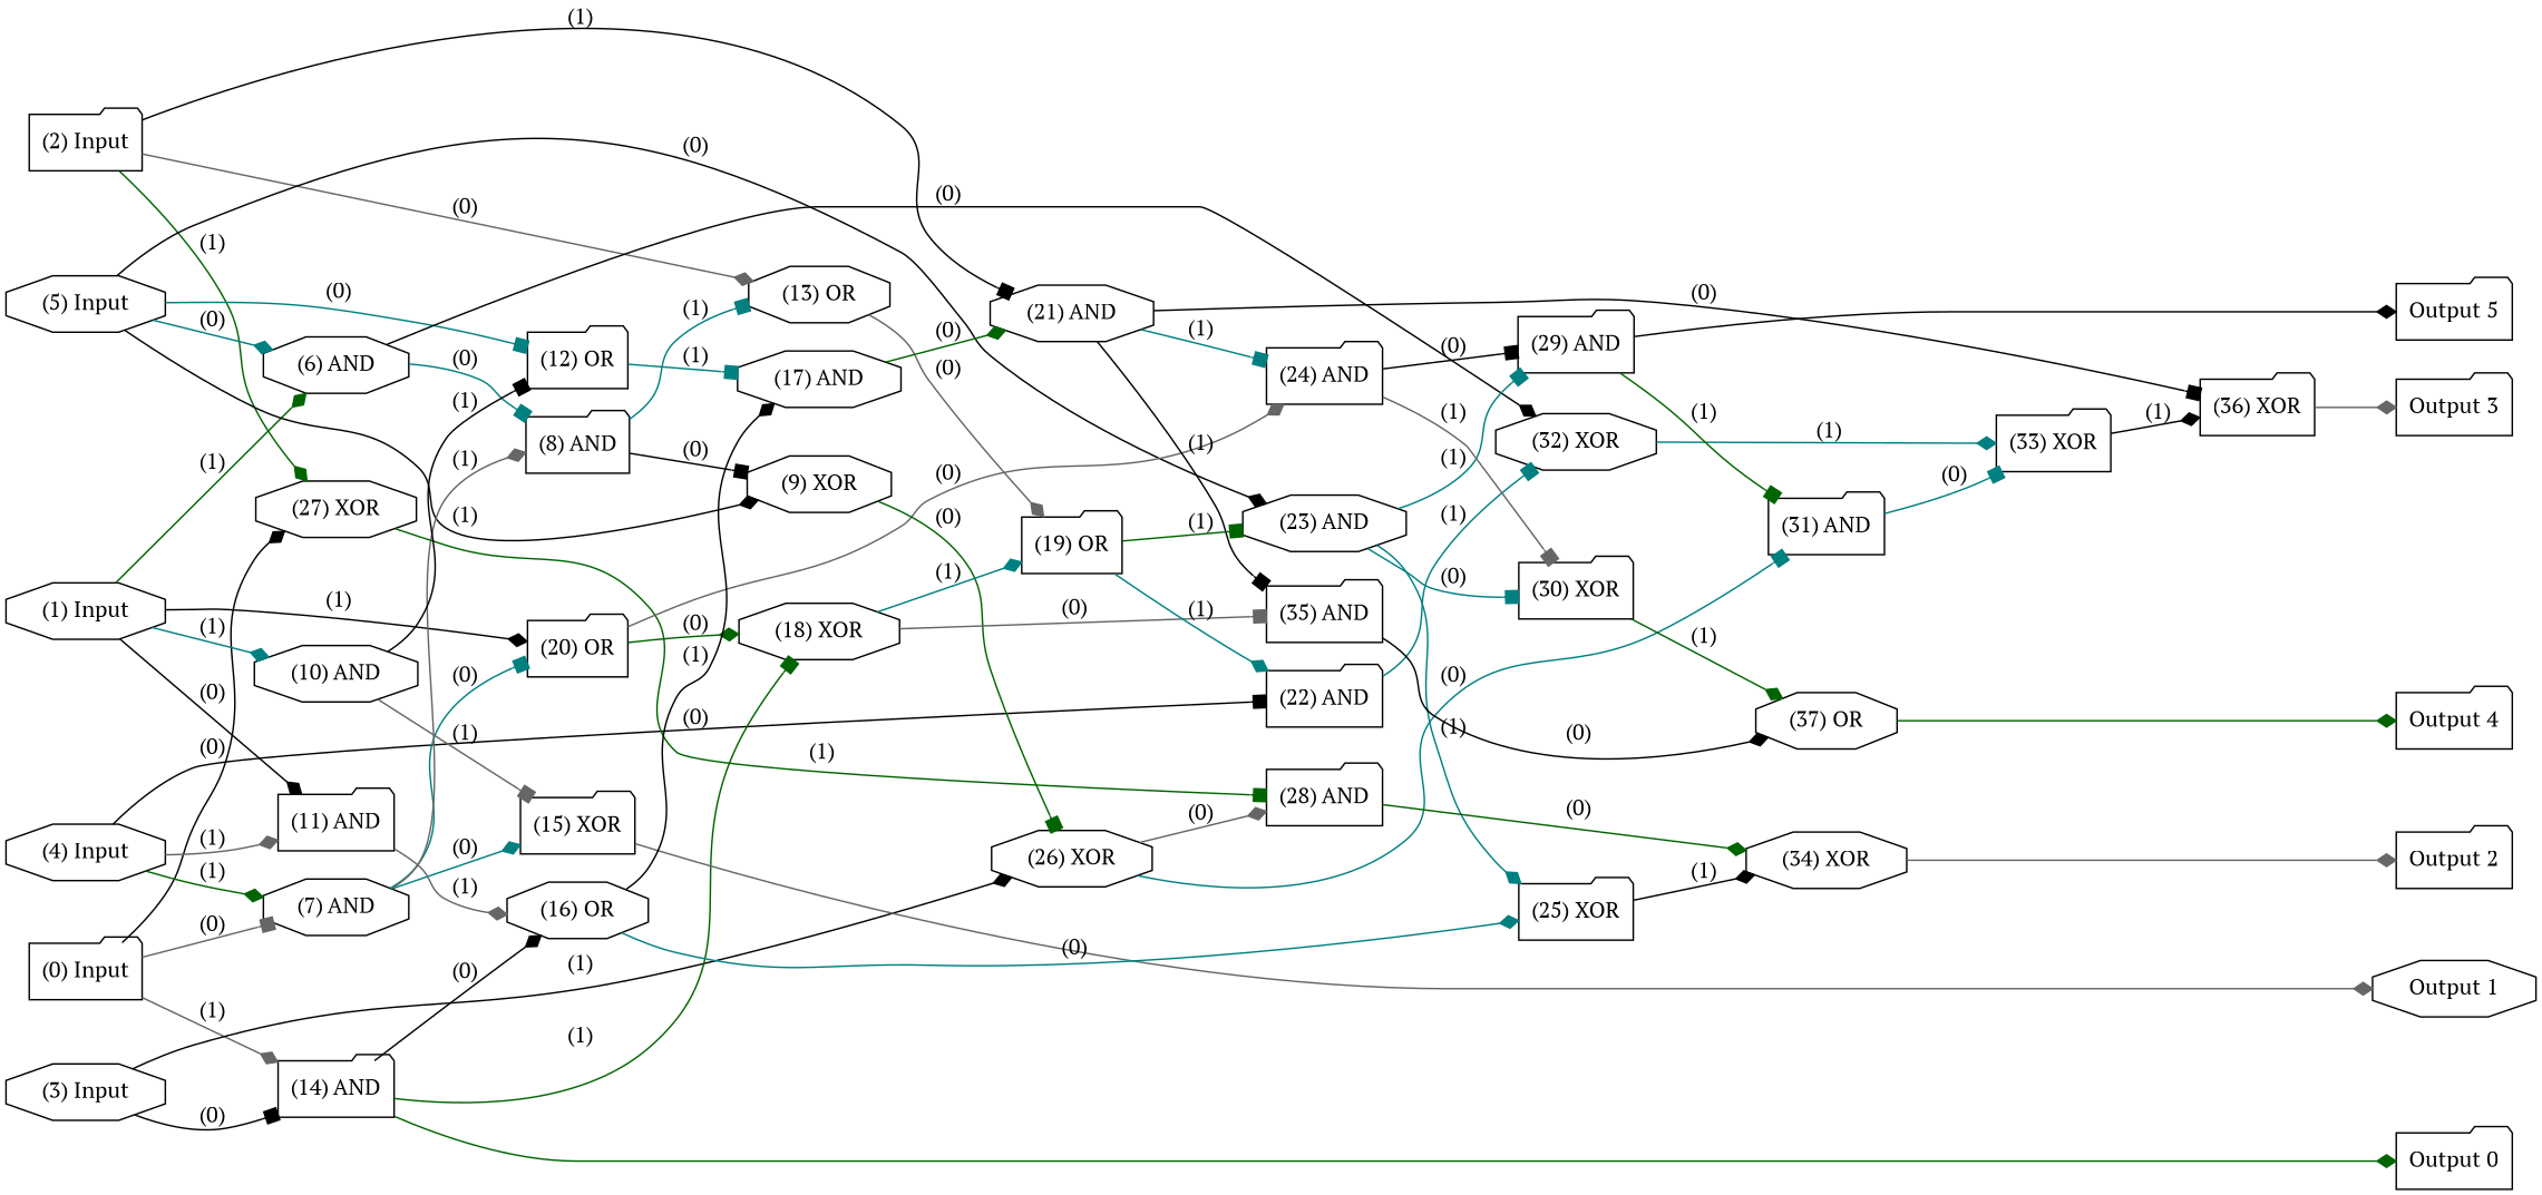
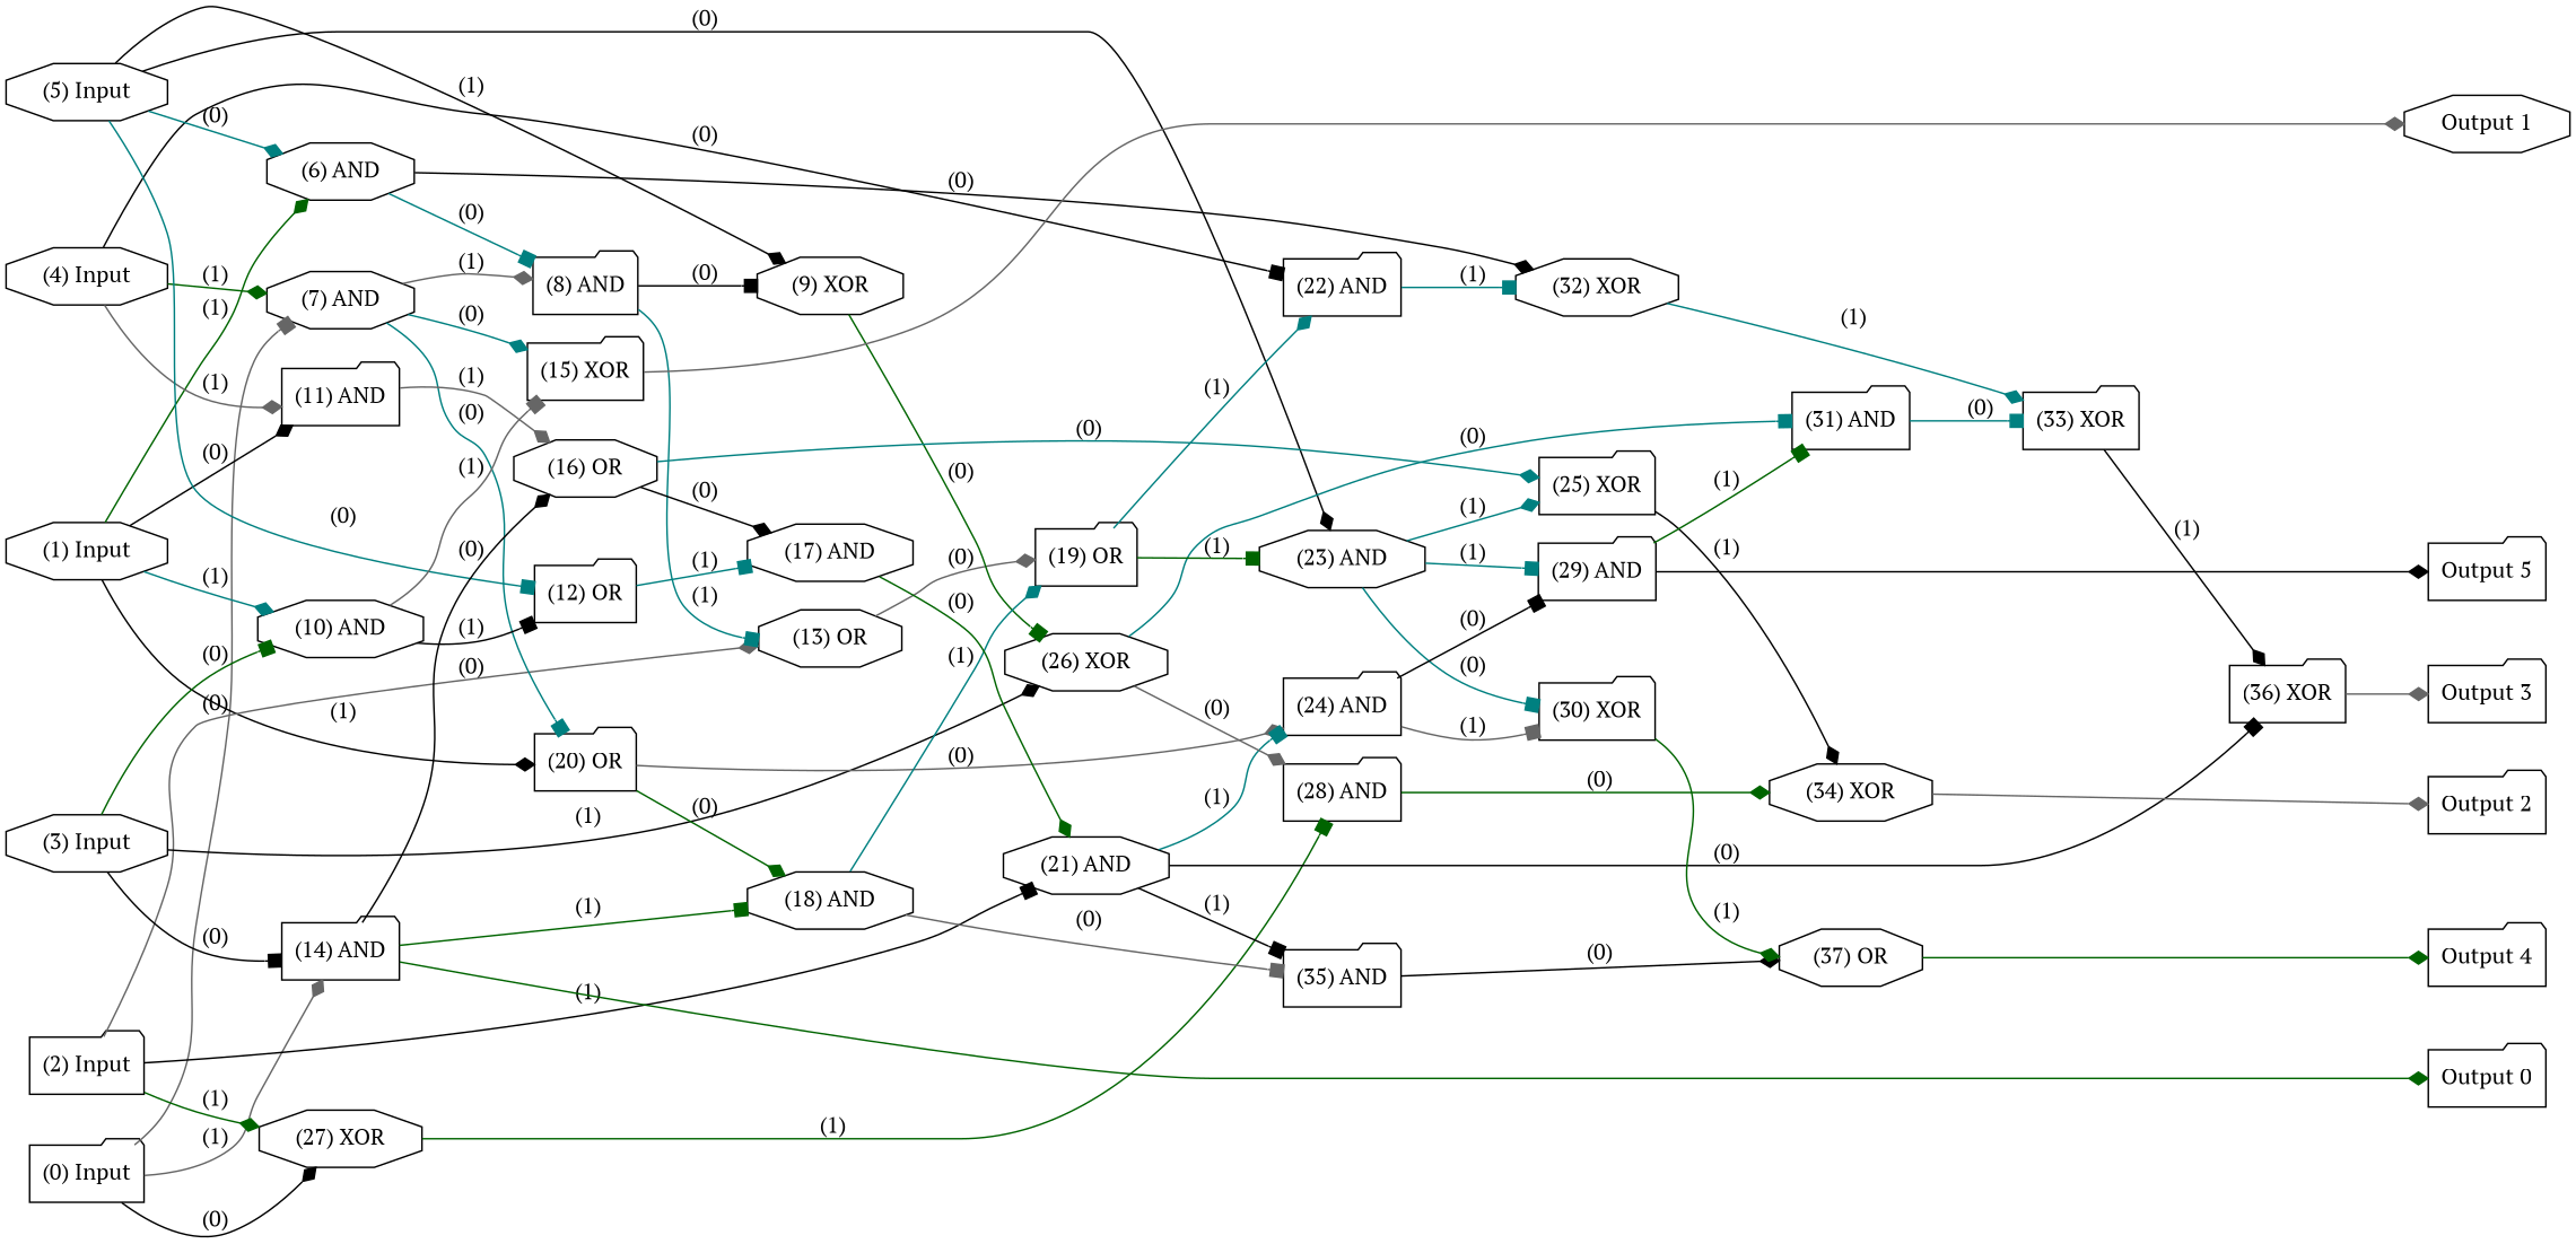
  digraph {
    fontname="PT Serif"
    rankdir=LR
    node [color=black fontcolor=black fontname="PT Serif" labelfontcolor=black shape=folder]
    edge [arrowhead=diamond bold=true color=black fontcolor=black fontname="PT Serif" labelfontcolor=black]
    n1 [label="(0) Input"]
    n2 [label="(1) Input" shape=octagon]
    n3 [label="(2) Input"]
    n4 [label="(3) Input" shape=octagon]
    n5 [label="(4) Input" shape=octagon]
    n6 [label="(5) Input" shape=octagon]
    n7 [label="Output 0"]
    n8 [label="Output 1" shape=octagon]
    n9 [label="Output 2"]
    n10 [label="Output 3"]
    n11 [label="Output 4"]
    n12 [label="Output 5"]
    n13 [label="(7) AND" shape=octagon]
    n14 [label="(14) AND"]
    n15 [label="(27) XOR" shape=octagon]
    n16 [label="(6) AND" shape=octagon]
    n17 [label="(10) AND" shape=octagon]
    n18 [label="(11) AND"]
    n19 [label="(20) OR"]
    n20 [label="(13) OR" shape=octagon]
    n21 [label="(21) AND" shape=octagon]
    n22 [label="(26) XOR" shape=octagon]
    n23 [label="(22) AND"]
    n24 [label="(9) XOR" shape=octagon]
    n25 [label="(12) OR"]
    n26 [label="(23) AND" shape=octagon]
    n27 [label="(8) AND"]
    n28 [label="(15) XOR"]
    n29 [label="(16) OR" shape=octagon]
-   n30 [label="(18) XOR" shape=octagon]
+   n30 [label="(18) AND" shape=octagon]
    n31 [label="(28) AND"]
    n32 [label="(32) XOR" shape=octagon]
    n33 [label="(24) AND"]
    n34 [label="(19) OR"]
    n35 [label="(35) AND"]
    n36 [label="(36) XOR"]
    n37 [label="(31) AND"]
    n38 [label="(17) AND" shape=octagon]
    n39 [label="(25) XOR"]
    n40 [label="(29) AND"]
    n41 [label="(30) XOR"]
    n42 [label="(33) XOR"]
    n43 [label="(34) XOR" shape=octagon]
    n44 [label="(37) OR" shape=octagon]
    subgraph sub_1 {
      rank=source
      n1
      n2
      n3
      n4
      n5
      n6
    }
    subgraph sub_2 {
      rank=max
      n7
      n8
      n9
      n10
      n11
      n12
    }
    n1 -> n13 [arrowhead=box color=gray40 label=" (0)"]
    n1 -> n14 [color=gray40 label=" (1)"]
    n1 -> n15 [label=" (0)"]
    n2 -> n16 [color=darkgreen label=" (1)"]
    n2 -> n17 [color=teal label=" (1)"]
    n2 -> n18 [label=" (0)"]
    n2 -> n19 [label=" (1)"]
    n3 -> n15 [color=darkgreen label=" (1)"]
    n3 -> n20 [color=gray40 label=" (0)"]
    n3 -> n21 [arrowhead=box label=" (1)"]
    n4 -> n14 [arrowhead=box label=" (0)"]
+   n4 -> n17 [arrowhead=box color=darkgreen label=" (0)"]
    n4 -> n22 [label=" (1)"]
    n5 -> n13 [color=darkgreen label=" (1)"]
    n5 -> n18 [color=gray40 label=" (1)"]
    n5 -> n23 [arrowhead=box label=" (0)"]
    n6 -> n16 [color=teal label=" (0)"]
    n6 -> n24 [label=" (1)"]
    n6 -> n25 [arrowhead=box color=teal label=" (0)"]
    n6 -> n26 [label=" (0)"]
    n13 -> n19 [arrowhead=box color=teal label=" (0)"]
    n13 -> n27 [color=gray40 label=" (1)"]
    n13 -> n28 [color=teal label=" (0)"]
    n14 -> n7 [color=darkgreen]
    n14 -> n29 [label=" (0)"]
    n14 -> n30 [arrowhead=box color=darkgreen label=" (1)"]
    n15 -> n31 [arrowhead=box color=darkgreen label=" (1)"]
    n16 -> n27 [arrowhead=box color=teal label=" (0)"]
    n16 -> n32 [label=" (0)"]
    n17 -> n25 [arrowhead=box label=" (1)"]
    n17 -> n28 [arrowhead=box color=gray40 label=" (1)"]
    n18 -> n29 [color=gray40 label=" (1)"]
    n19 -> n30 [color=darkgreen label=" (0)"]
    n19 -> n33 [color=gray40 label=" (0)"]
    n20 -> n34 [color=gray40 label=" (0)"]
    n21 -> n33 [arrowhead=box color=teal label=" (1)"]
    n21 -> n35 [arrowhead=box label=" (1)"]
    n21 -> n36 [arrowhead=box label=" (0)"]
    n22 -> n31 [color=gray40 label=" (0)"]
    n22 -> n37 [arrowhead=box color=teal label=" (0)"]
    n23 -> n32 [arrowhead=box color=teal label=" (1)"]
    n24 -> n22 [arrowhead=box color=darkgreen label=" (0)"]
    n25 -> n38 [arrowhead=box color=teal label=" (1)"]
    n26 -> n39 [color=teal label=" (1)"]
    n26 -> n40 [arrowhead=box color=teal label=" (1)"]
    n26 -> n41 [arrowhead=box color=teal label=" (0)"]
    n27 -> n20 [arrowhead=box color=teal label=" (1)"]
    n27 -> n24 [arrowhead=box label=" (0)"]
    n28 -> n8 [color=gray40]
-   n29 -> n38 [label=" (1)"]
+   n29 -> n38 [label=" (0)"]
    n29 -> n39 [color=teal label=" (0)"]
    n30 -> n34 [color=teal label=" (1)"]
    n30 -> n35 [arrowhead=box color=gray40 label=" (0)"]
    n31 -> n43 [color=darkgreen label=" (0)"]
    n32 -> n42 [color=teal label=" (1)"]
    n33 -> n40 [arrowhead=box label=" (0)"]
    n33 -> n41 [arrowhead=box color=gray40 label=" (1)"]
    n34 -> n23 [color=teal label=" (1)"]
    n34 -> n26 [arrowhead=box color=darkgreen label=" (1)"]
    n35 -> n44 [label=" (0)"]
    n36 -> n10 [color=gray40]
    n37 -> n42 [arrowhead=box color=teal label=" (0)"]
    n38 -> n21 [color=darkgreen label=" (0)"]
    n39 -> n43 [label=" (1)"]
    n40 -> n12
    n40 -> n37 [arrowhead=box color=darkgreen label=" (1)"]
    n41 -> n44 [color=darkgreen label=" (1)"]
    n42 -> n36 [label=" (1)"]
    n43 -> n9 [color=gray40]
    n44 -> n11 [color=darkgreen]
  }
